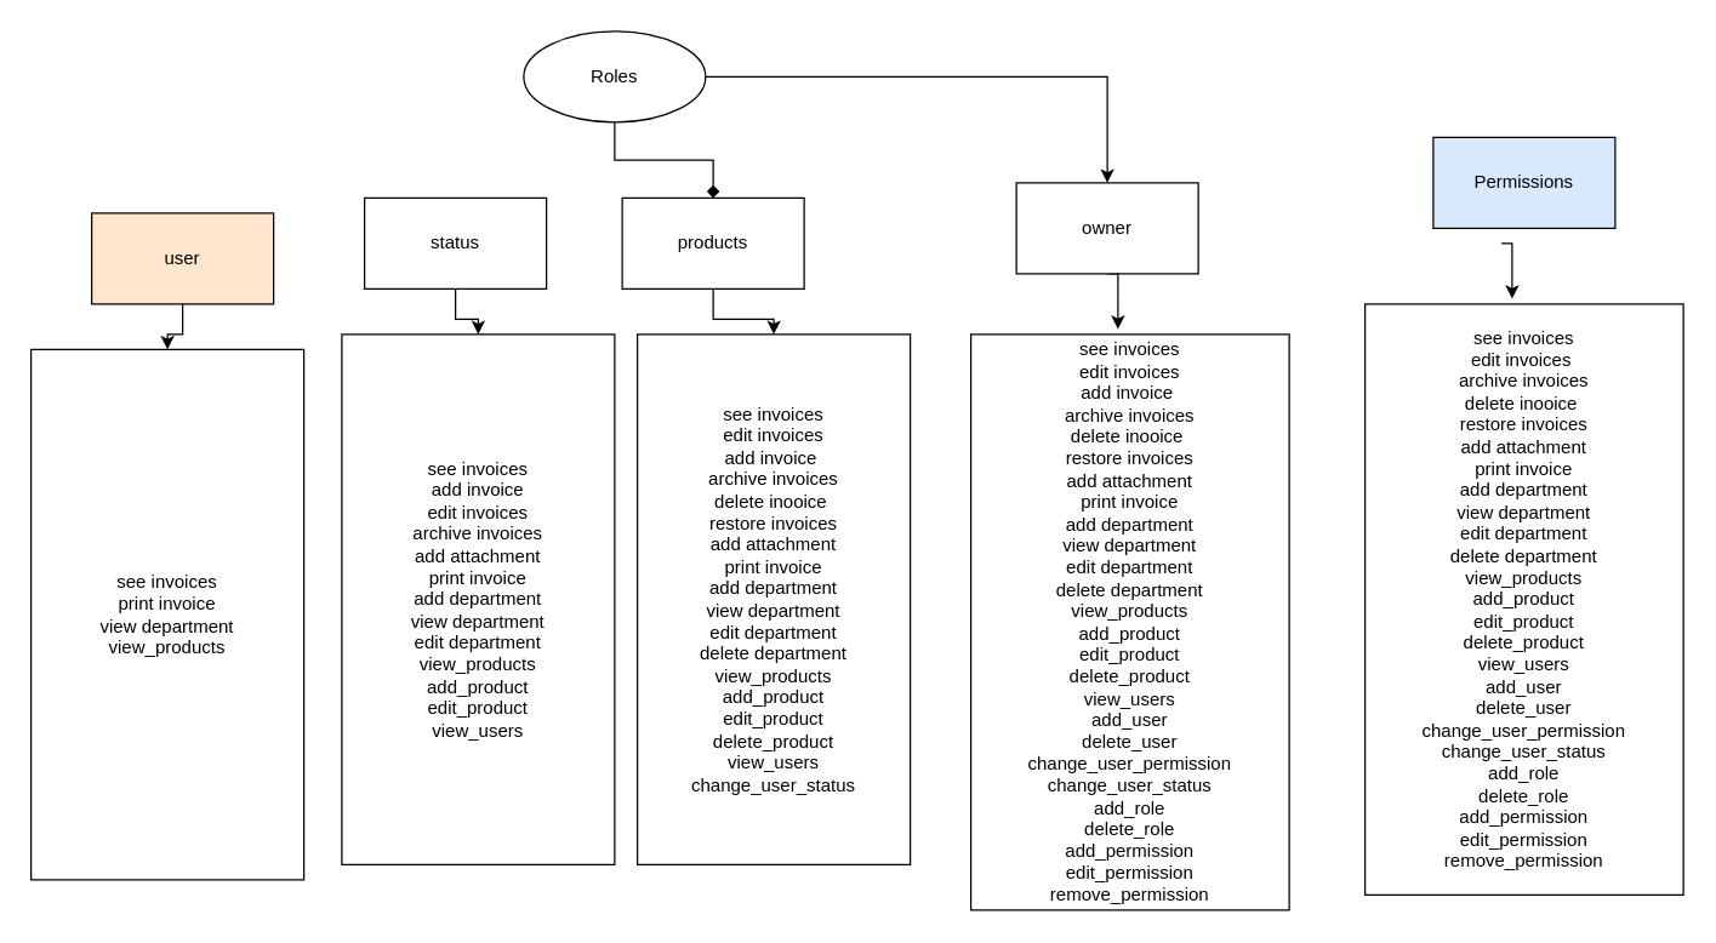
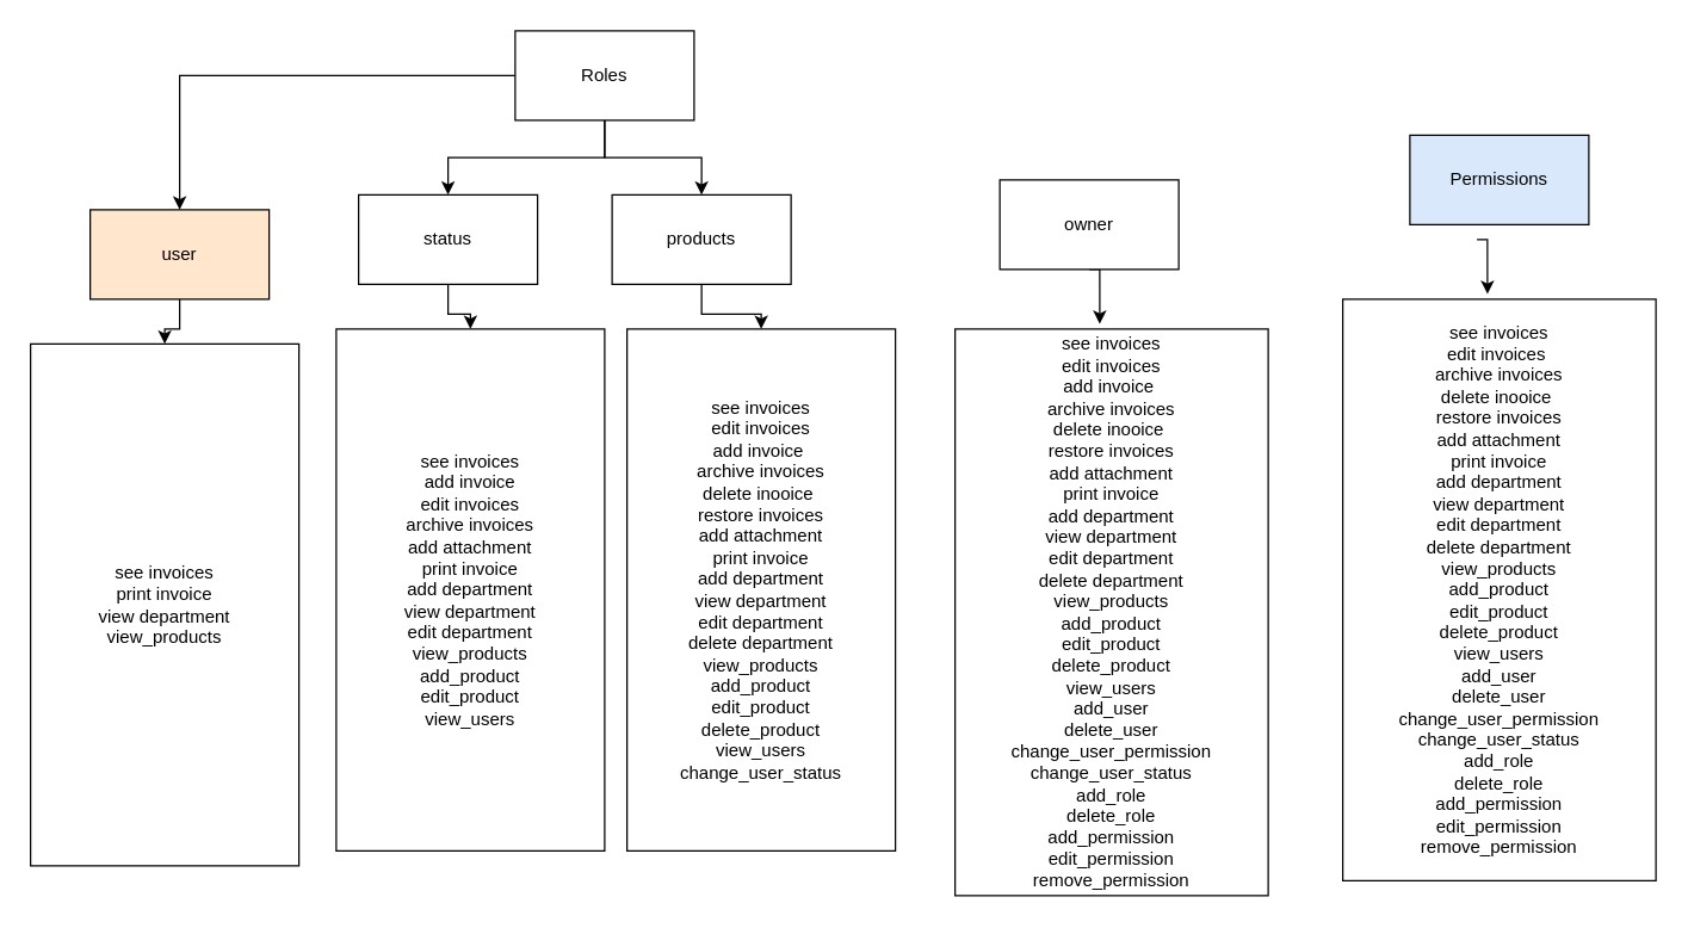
  <mxCell id="0" />
  <mxCell id="1" parent="0" />
- <mxCell id="2" style="edgeStyle=orthogonalEdgeStyle;rounded=0;orthogonalLoop=1;jettySize=auto;html=1;" parent="1" source="5" target="19" edge="1"><mxGeometry relative="1" as="geometry" /></mxCell>
- <mxCell id="4" style="edgeStyle=orthogonalEdgeStyle;rounded=0;orthogonalLoop=1;jettySize=auto;html=1;entryX=0.5;entryY=0;entryDx=0;entryDy=0;endArrow=diamond;" parent="1" source="5" target="11" edge="1"><mxGeometry relative="1" as="geometry" /></mxCell>
- <mxCell id="5" value="Roles" style="ellipse;whiteSpace=wrap;html=1;" parent="1" vertex="1"><mxGeometry x="345" y="20" width="120" height="60" as="geometry" /></mxCell>
+ <mxCell id="2" style="edgeStyle=orthogonalEdgeStyle;rounded=0;orthogonalLoop=1;jettySize=auto;html=1;entryX=0.5;entryY=0;entryDx=0;entryDy=0;" parent="1" source="5" target="7" edge="1"><mxGeometry relative="1" as="geometry" /></mxCell>
+ <mxCell id="3" style="edgeStyle=orthogonalEdgeStyle;rounded=0;orthogonalLoop=1;jettySize=auto;html=1;entryX=0.5;entryY=0;entryDx=0;entryDy=0;" parent="1" source="5" target="9" edge="1"><mxGeometry relative="1" as="geometry" /></mxCell>
+ <mxCell id="4" style="edgeStyle=orthogonalEdgeStyle;rounded=0;orthogonalLoop=1;jettySize=auto;html=1;entryX=0.5;entryY=0;entryDx=0;entryDy=0;" parent="1" source="5" target="11" edge="1"><mxGeometry relative="1" as="geometry" /></mxCell>
+ <mxCell id="5" value="Roles" style="rounded=0;whiteSpace=wrap;html=1;" parent="1" vertex="1"><mxGeometry x="345" y="20" width="120" height="60" as="geometry" /></mxCell>
  <mxCell id="6" style="edgeStyle=orthogonalEdgeStyle;rounded=0;orthogonalLoop=1;jettySize=auto;html=1;" parent="1" source="7" target="15" edge="1"><mxGeometry relative="1" as="geometry" /></mxCell>
  <mxCell id="7" value="user" style="rounded=0;whiteSpace=wrap;html=1;fillColor=#ffe6cc;" parent="1" vertex="1"><mxGeometry x="60" y="140" width="120" height="60" as="geometry" /></mxCell>
  <mxCell id="8" style="edgeStyle=orthogonalEdgeStyle;rounded=0;orthogonalLoop=1;jettySize=auto;html=1;" parent="1" source="9" target="16" edge="1"><mxGeometry relative="1" as="geometry" /></mxCell>
  <mxCell id="9" value="status" style="rounded=0;whiteSpace=wrap;html=1;" parent="1" vertex="1"><mxGeometry x="240" y="130" width="120" height="60" as="geometry" /></mxCell>
  <mxCell id="10" style="edgeStyle=orthogonalEdgeStyle;rounded=0;orthogonalLoop=1;jettySize=auto;html=1;" parent="1" source="11" target="17" edge="1"><mxGeometry relative="1" as="geometry" /></mxCell>
  <mxCell id="11" value="products" style="rounded=0;whiteSpace=wrap;html=1;" parent="1" vertex="1"><mxGeometry x="410" y="130" width="120" height="60" as="geometry" /></mxCell>
  <mxCell id="12" style="edgeStyle=orthogonalEdgeStyle;rounded=0;orthogonalLoop=1;jettySize=auto;html=1;entryX=0.462;entryY=-0.009;entryDx=0;entryDy=0;entryPerimeter=0;" parent="1" target="14" edge="1"><mxGeometry relative="1" as="geometry"><mxPoint x="989" y="160" as="targetPoint" /><mxPoint x="990" y="160" as="sourcePoint" /></mxGeometry></mxCell>
  <mxCell id="13" value="Permissions" style="rounded=0;whiteSpace=wrap;html=1;fillColor=#dae8fc;" parent="1" vertex="1"><mxGeometry x="945" y="90" width="120" height="60" as="geometry" /></mxCell>
  <mxCell id="14" value="&lt;span&gt;see invoices&lt;/span&gt;&lt;br&gt;&lt;span&gt;edit invoices&amp;nbsp;&lt;/span&gt;&lt;br&gt;&lt;span&gt;archive invoices&lt;/span&gt;&lt;br&gt;&lt;span&gt;delete inooice&amp;nbsp;&lt;/span&gt;&lt;br&gt;&lt;span&gt;restore invoices&lt;/span&gt;&lt;br&gt;&lt;span&gt;add attachment&lt;/span&gt;&lt;br&gt;&lt;span&gt;print invoice&lt;/span&gt;&lt;br&gt;&lt;span&gt;add department&lt;/span&gt;&lt;br&gt;&lt;span&gt;view department&lt;/span&gt;&lt;br&gt;&lt;span&gt;edit department&lt;/span&gt;&lt;br&gt;&lt;span&gt;delete department&lt;/span&gt;&lt;br&gt;&lt;span&gt;view_products&lt;/span&gt;&lt;br&gt;&lt;span&gt;add_product&lt;/span&gt;&lt;br&gt;&lt;span&gt;edit_product&lt;/span&gt;&lt;br&gt;&lt;span&gt;delete_product&lt;/span&gt;&lt;br&gt;&lt;span&gt;view_users&lt;/span&gt;&lt;br&gt;&lt;span&gt;add_user&lt;/span&gt;&lt;br&gt;&lt;span&gt;delete_user&lt;/span&gt;&lt;br&gt;&lt;span&gt;change_user_permission&lt;/span&gt;&lt;br&gt;&lt;span&gt;change_user_status&lt;/span&gt;&lt;br&gt;&lt;span&gt;add_role&lt;/span&gt;&lt;br&gt;&lt;span&gt;delete_role&lt;/span&gt;&lt;br&gt;&lt;span&gt;add_permission&lt;/span&gt;&lt;br&gt;&lt;span&gt;edit_permission&lt;/span&gt;&lt;br&gt;&lt;span&gt;remove_permission&lt;/span&gt;" style="rounded=0;whiteSpace=wrap;html=1;" parent="1" vertex="1"><mxGeometry x="900" y="200" width="210" height="390" as="geometry" /></mxCell>
  <mxCell id="15" value="see invoices&lt;br&gt;print invoice&lt;br&gt;view department&lt;br&gt;view_products&lt;br&gt;" style="rounded=0;whiteSpace=wrap;html=1;" parent="1" vertex="1"><mxGeometry x="20" y="230" width="180" height="350" as="geometry" /></mxCell>
  <mxCell id="16" value="see invoices&lt;br&gt;add invoice&lt;br&gt;edit invoices&lt;br&gt;archive invoices&lt;br&gt;add attachment&lt;br&gt;print invoice&lt;br&gt;add department&lt;br&gt;view department&lt;br&gt;edit department&lt;br&gt;view_products&lt;br&gt;add_product&lt;br&gt;edit_product&lt;br&gt;view_users" style="rounded=0;whiteSpace=wrap;html=1;" parent="1" vertex="1"><mxGeometry x="225" y="220" width="180" height="350" as="geometry" /></mxCell>
  <mxCell id="17" value="see invoices&lt;br&gt;edit invoices&lt;br&gt;add invoice&amp;nbsp;&lt;br&gt;archive invoices&lt;br&gt;delete inooice&amp;nbsp;&lt;br&gt;restore invoices&lt;br&gt;add attachment&lt;br&gt;print invoice&lt;br&gt;add department&lt;br&gt;view department&lt;br&gt;edit department&lt;br&gt;delete department&lt;br&gt;view_products&lt;br&gt;add_product&lt;br&gt;edit_product&lt;br&gt;delete_product&lt;br&gt;view_users&lt;br&gt;change_user_status" style="rounded=0;whiteSpace=wrap;html=1;" parent="1" vertex="1"><mxGeometry x="420" y="220" width="180" height="350" as="geometry" /></mxCell>
  <mxCell id="18" style="edgeStyle=orthogonalEdgeStyle;rounded=0;orthogonalLoop=1;jettySize=auto;html=1;entryX=0.462;entryY=-0.009;entryDx=0;entryDy=0;entryPerimeter=0;" parent="1" target="20" edge="1"><mxGeometry relative="1" as="geometry"><mxPoint x="729" y="180" as="targetPoint" /><mxPoint x="730" y="180" as="sourcePoint" /></mxGeometry></mxCell>
  <mxCell id="19" value="owner" style="rounded=0;whiteSpace=wrap;html=1;" parent="1" vertex="1"><mxGeometry x="670" y="120" width="120" height="60" as="geometry" /></mxCell>
  <mxCell id="20" value="see invoices&lt;br&gt;edit invoices&lt;br&gt;add invoice&amp;nbsp;&lt;br&gt;archive invoices&lt;br&gt;delete inooice&amp;nbsp;&lt;br&gt;restore invoices&lt;br&gt;add attachment&lt;br&gt;print invoice&lt;br&gt;add department&lt;br&gt;view department&lt;br&gt;edit department&lt;br&gt;delete department&lt;br&gt;view_products&lt;br&gt;add_product&lt;br&gt;edit_product&lt;br&gt;delete_product&lt;br&gt;view_users&lt;br&gt;add_user&lt;br&gt;delete_user&lt;br&gt;change_user_permission&lt;br&gt;change_user_status&lt;br&gt;add_role&lt;br&gt;delete_role&lt;br&gt;add_permission&lt;br&gt;edit_permission&lt;br&gt;remove_permission" style="rounded=0;whiteSpace=wrap;html=1;" parent="1" vertex="1"><mxGeometry x="640" y="220" width="210" height="380" as="geometry" /></mxCell>
